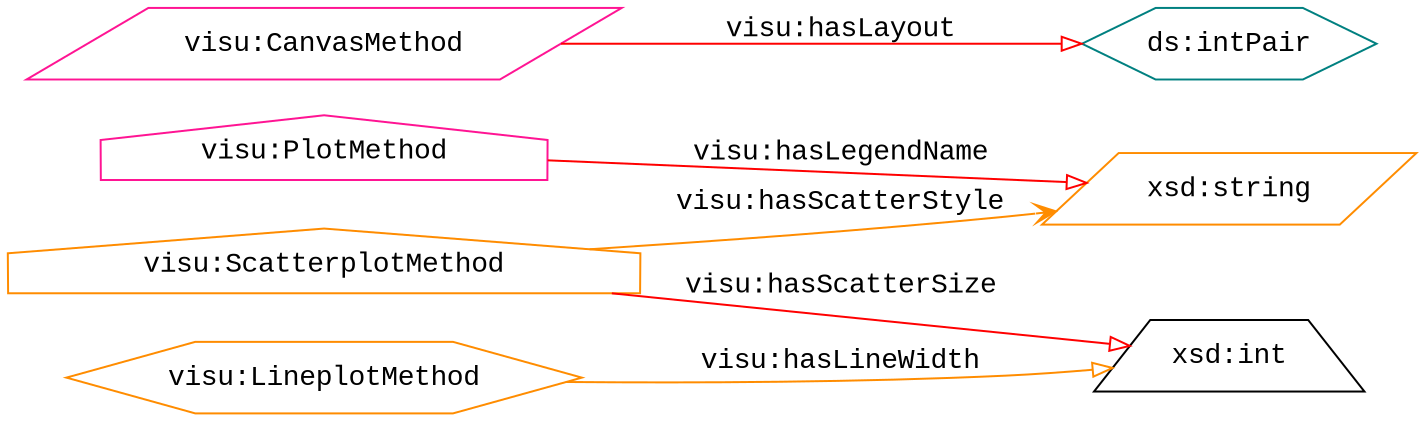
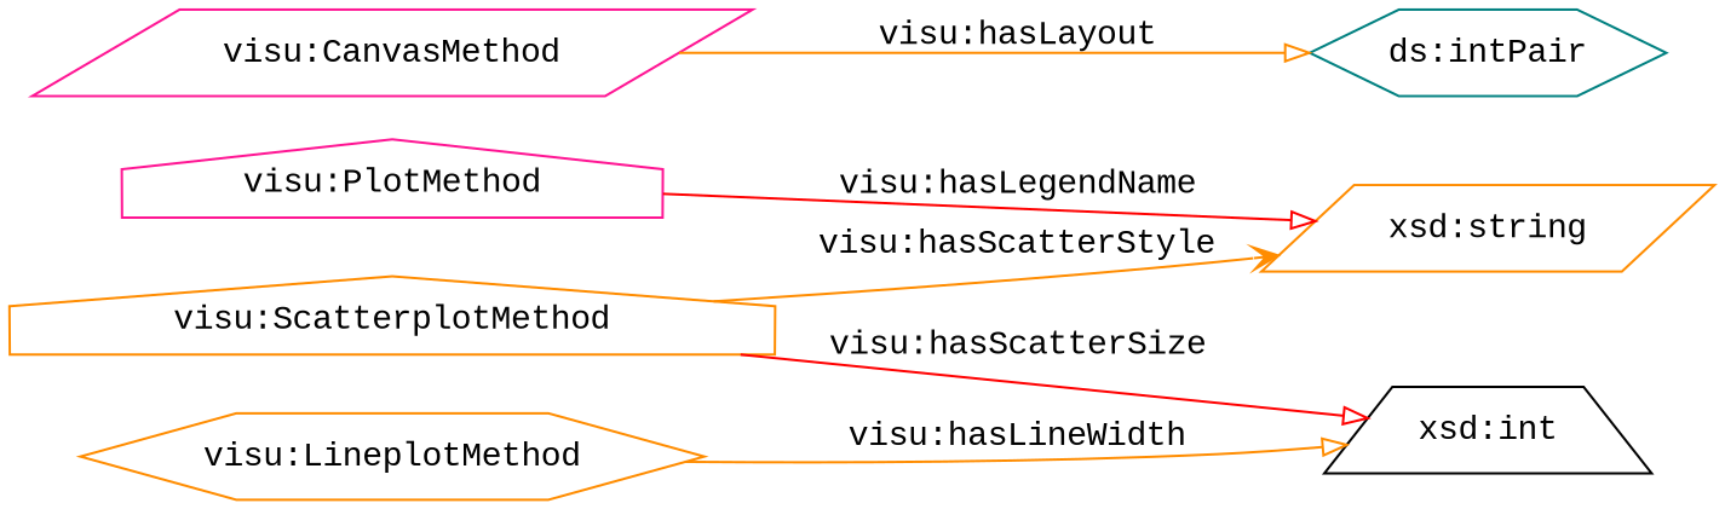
  digraph {
    fontname="Liberation Mono"
    rankdir=LR
    node [color=darkorange fontname="Liberation Mono" shape=parallelogram]
    edge [arrowhead=onormal color=red fontname="Liberation Mono"]
    "xsd:string"
    "visu:ScatterplotMethod" [shape=house]
    "xsd:int" [color=black shape=trapezium]
    "visu:PlotMethod" [color=deeppink shape=house]
    "visu:LineplotMethod" [shape=hexagon]
    "visu:CanvasMethod" [color=deeppink]
    "ds:intPair" [color=teal shape=hexagon]
    "visu:ScatterplotMethod" -> "xsd:string" [arrowhead=vee color=darkorange label="visu:hasScatterStyle"]
    "visu:ScatterplotMethod" -> "xsd:int" [label="visu:hasScatterSize"]
    "visu:PlotMethod" -> "xsd:string" [label="visu:hasLegendName"]
    "visu:LineplotMethod" -> "xsd:int" [color=darkorange label="visu:hasLineWidth"]
-   "visu:CanvasMethod" -> "ds:intPair" [label="visu:hasLayout"]
+   "visu:CanvasMethod" -> "ds:intPair" [color=darkorange label="visu:hasLayout"]
  }
